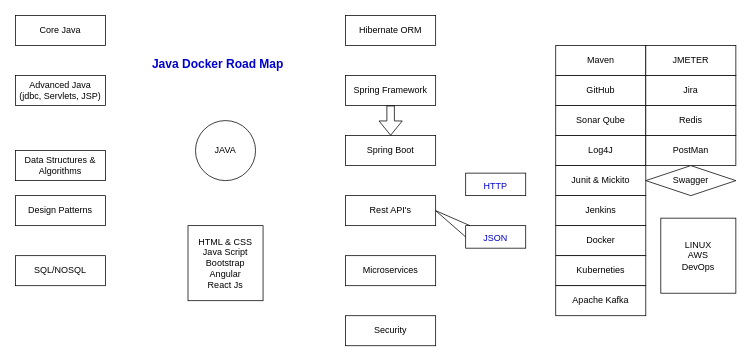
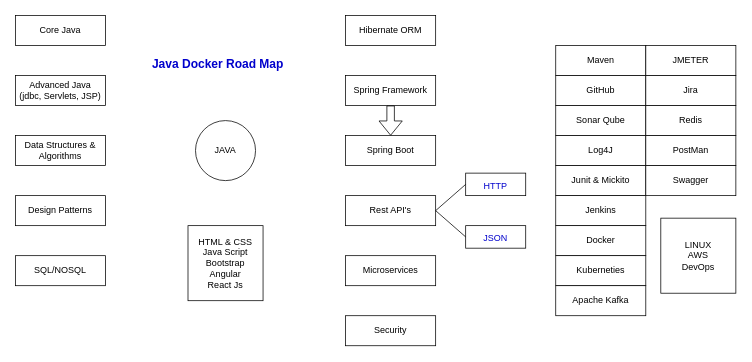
  <mxCell id="0" />
  <mxCell id="1" parent="0" />
  <mxCell id="2" value="JAVA" style="ellipse;whiteSpace=wrap;html=1;aspect=fixed;" vertex="1" parent="1"><mxGeometry x="260" y="160" width="80" height="80" as="geometry" /></mxCell>
  <mxCell id="3" value="Core Java" style="rounded=0;whiteSpace=wrap;html=1;" vertex="1" parent="1"><mxGeometry x="20" y="20" width="120" height="40" as="geometry" /></mxCell>
  <mxCell id="4" value="&lt;div&gt;Advanced Java&lt;/div&gt;&lt;div&gt;(jdbc, Servlets, JSP)&lt;br&gt;&lt;/div&gt;" style="rounded=0;whiteSpace=wrap;html=1;" vertex="1" parent="1"><mxGeometry x="20" y="100" width="120" height="40" as="geometry" /></mxCell>
- <mxCell id="5" value="Data Structures &amp;amp; Algorithms " style="rounded=0;whiteSpace=wrap;html=1;" vertex="1" parent="1"><mxGeometry x="20" y="200" width="120" height="40" as="geometry" /></mxCell>
+ <mxCell id="5" value="Data Structures &amp;amp; Algorithms " style="rounded=0;whiteSpace=wrap;html=1;" vertex="1" parent="1"><mxGeometry x="20" y="180" width="120" height="40" as="geometry" /></mxCell>
  <mxCell id="6" value="Design Patterns" style="rounded=0;whiteSpace=wrap;html=1;" vertex="1" parent="1"><mxGeometry x="20" y="260" width="120" height="40" as="geometry" /></mxCell>
  <mxCell id="7" value="SQL/NOSQL" style="rounded=0;whiteSpace=wrap;html=1;" vertex="1" parent="1"><mxGeometry x="20" y="340" width="120" height="40" as="geometry" /></mxCell>
  <mxCell id="8" value="&lt;div&gt;HTML &amp;amp; CSS&lt;/div&gt;&lt;div&gt;Java Script&lt;/div&gt;&lt;div&gt;Bootstrap&lt;/div&gt;&lt;div&gt;Angular&lt;/div&gt;&lt;div&gt;React Js&lt;br&gt;&lt;/div&gt;" style="whiteSpace=wrap;html=1;aspect=fixed;" vertex="1" parent="1"><mxGeometry x="250" y="300" width="100" height="100" as="geometry" /></mxCell>
  <mxCell id="9" value="&lt;font style=&quot;font-size: 16px;&quot; color=&quot;#0000CC&quot;&gt;&lt;b&gt;Java Docker Road Map&lt;/b&gt;&lt;/font&gt;" style="text;html=1;strokeColor=none;fillColor=none;align=center;verticalAlign=middle;whiteSpace=wrap;rounded=0;" vertex="1" parent="1"><mxGeometry x="190" y="70" width="200" height="30" as="geometry" /></mxCell>
  <mxCell id="10" value="Hibernate ORM" style="rounded=0;whiteSpace=wrap;html=1;" vertex="1" parent="1"><mxGeometry x="460" y="20" width="120" height="40" as="geometry" /></mxCell>
  <mxCell id="11" value="Spring Framework" style="rounded=0;whiteSpace=wrap;html=1;" vertex="1" parent="1"><mxGeometry x="460" y="100" width="120" height="40" as="geometry" /></mxCell>
  <mxCell id="12" value="Spring Boot" style="rounded=0;whiteSpace=wrap;html=1;" vertex="1" parent="1"><mxGeometry x="460" y="180" width="120" height="40" as="geometry" /></mxCell>
  <mxCell id="13" value="Rest API's" style="rounded=0;whiteSpace=wrap;html=1;" vertex="1" parent="1"><mxGeometry x="460" y="260" width="120" height="40" as="geometry" /></mxCell>
  <mxCell id="14" value="Microservices" style="rounded=0;whiteSpace=wrap;html=1;" vertex="1" parent="1"><mxGeometry x="460" y="340" width="120" height="40" as="geometry" /></mxCell>
  <mxCell id="15" value="Security" style="rounded=0;whiteSpace=wrap;html=1;" vertex="1" parent="1"><mxGeometry x="460" y="420" width="120" height="40" as="geometry" /></mxCell>
  <mxCell id="16" value="" style="shape=flexArrow;endArrow=classic;html=1;rounded=0;fontSize=16;fontColor=#0000CC;exitX=0.5;exitY=1;exitDx=0;exitDy=0;" edge="1" parent="1" source="11"><mxGeometry width="50" height="50" relative="1" as="geometry"><mxPoint x="260" y="320" as="sourcePoint" /><mxPoint x="520" y="180" as="targetPoint" /></mxGeometry></mxCell>
  <mxCell id="17" value="&lt;font style=&quot;font-size: 12px;&quot;&gt;HTTP&lt;/font&gt;" style="rounded=0;whiteSpace=wrap;html=1;fontSize=16;fontColor=#0000CC;" vertex="1" parent="1"><mxGeometry x="620" y="230" width="80" height="30" as="geometry" /></mxCell>
  <mxCell id="18" value="&lt;font style=&quot;font-size: 12px;&quot;&gt;JSON&lt;/font&gt;" style="rounded=0;whiteSpace=wrap;html=1;fontSize=16;fontColor=#0000CC;" vertex="1" parent="1"><mxGeometry x="620" y="300" width="80" height="30" as="geometry" /></mxCell>
- <mxCell id="19" value="" style="endArrow=none;html=1;rounded=0;fontSize=12;fontColor=#000000;exitX=1;exitY=0.5;exitDx=0;exitDy=0;" edge="1" parent="1" source="13" target="18"><mxGeometry width="50" height="50" relative="1" as="geometry"><mxPoint x="920" y="350" as="sourcePoint" /><mxPoint x="970" y="300" as="targetPoint" /></mxGeometry></mxCell>
+ <mxCell id="19" value="" style="endArrow=none;html=1;rounded=0;fontSize=12;fontColor=#000000;exitX=1;exitY=0.5;exitDx=0;exitDy=0;entryX=0;entryY=0.5;entryDx=0;entryDy=0;" edge="1" parent="1" source="13" target="17"><mxGeometry width="50" height="50" relative="1" as="geometry"><mxPoint x="920" y="350" as="sourcePoint" /><mxPoint x="970" y="300" as="targetPoint" /></mxGeometry></mxCell>
  <mxCell id="20" value="" style="endArrow=none;html=1;rounded=0;fontSize=12;fontColor=#000000;entryX=0;entryY=0.5;entryDx=0;entryDy=0;" edge="1" parent="1" target="18"><mxGeometry width="50" height="50" relative="1" as="geometry"><mxPoint x="580" y="280" as="sourcePoint" /><mxPoint x="630" y="255" as="targetPoint" /></mxGeometry></mxCell>
  <mxCell id="21" value="Maven" style="rounded=0;whiteSpace=wrap;html=1;" vertex="1" parent="1"><mxGeometry x="740" y="60" width="120" height="40" as="geometry" /></mxCell>
  <mxCell id="22" value="GitHub" style="rounded=0;whiteSpace=wrap;html=1;" vertex="1" parent="1"><mxGeometry x="740" y="100" width="120" height="40" as="geometry" /></mxCell>
  <mxCell id="23" value="Sonar Qube" style="rounded=0;whiteSpace=wrap;html=1;" vertex="1" parent="1"><mxGeometry x="740" y="140" width="120" height="40" as="geometry" /></mxCell>
  <mxCell id="24" value="Log4J" style="rounded=0;whiteSpace=wrap;html=1;" vertex="1" parent="1"><mxGeometry x="740" y="180" width="120" height="40" as="geometry" /></mxCell>
  <mxCell id="25" value="Junit &amp;amp; Mickito" style="rounded=0;whiteSpace=wrap;html=1;" vertex="1" parent="1"><mxGeometry x="740" y="220" width="120" height="40" as="geometry" /></mxCell>
  <mxCell id="26" value="Jenkins" style="rounded=0;whiteSpace=wrap;html=1;" vertex="1" parent="1"><mxGeometry x="740" y="260" width="120" height="40" as="geometry" /></mxCell>
  <mxCell id="27" value="Docker" style="rounded=0;whiteSpace=wrap;html=1;" vertex="1" parent="1"><mxGeometry x="740" y="300" width="120" height="40" as="geometry" /></mxCell>
  <mxCell id="28" value="Kuberneties" style="rounded=0;whiteSpace=wrap;html=1;" vertex="1" parent="1"><mxGeometry x="740" y="340" width="120" height="40" as="geometry" /></mxCell>
  <mxCell id="29" value="Apache Kafka" style="rounded=0;whiteSpace=wrap;html=1;" vertex="1" parent="1"><mxGeometry x="740" y="380" width="120" height="40" as="geometry" /></mxCell>
  <mxCell id="30" value="JMETER" style="rounded=0;whiteSpace=wrap;html=1;" vertex="1" parent="1"><mxGeometry x="860" y="60" width="120" height="40" as="geometry" /></mxCell>
  <mxCell id="31" value="Jira" style="rounded=0;whiteSpace=wrap;html=1;" vertex="1" parent="1"><mxGeometry x="860" y="100" width="120" height="40" as="geometry" /></mxCell>
  <mxCell id="32" value="Redis" style="rounded=0;whiteSpace=wrap;html=1;" vertex="1" parent="1"><mxGeometry x="860" y="140" width="120" height="40" as="geometry" /></mxCell>
  <mxCell id="33" value="PostMan" style="rounded=0;whiteSpace=wrap;html=1;" vertex="1" parent="1"><mxGeometry x="860" y="180" width="120" height="40" as="geometry" /></mxCell>
- <mxCell id="34" value="Swagger" style="rhombus;whiteSpace=wrap;html=1;" vertex="1" parent="1"><mxGeometry x="860" y="220" width="120" height="40" as="geometry" /></mxCell>
+ <mxCell id="34" value="Swagger" style="rounded=0;whiteSpace=wrap;html=1;" vertex="1" parent="1"><mxGeometry x="860" y="220" width="120" height="40" as="geometry" /></mxCell>
  <mxCell id="35" value="&lt;div&gt;LINUX&lt;/div&gt;&lt;div&gt;AWS&lt;/div&gt;&lt;div&gt;DevOps&lt;br&gt;&lt;/div&gt;" style="whiteSpace=wrap;html=1;aspect=fixed;fontSize=12;fontColor=#000000;" vertex="1" parent="1"><mxGeometry x="880" y="290" width="100" height="100" as="geometry" /></mxCell>
